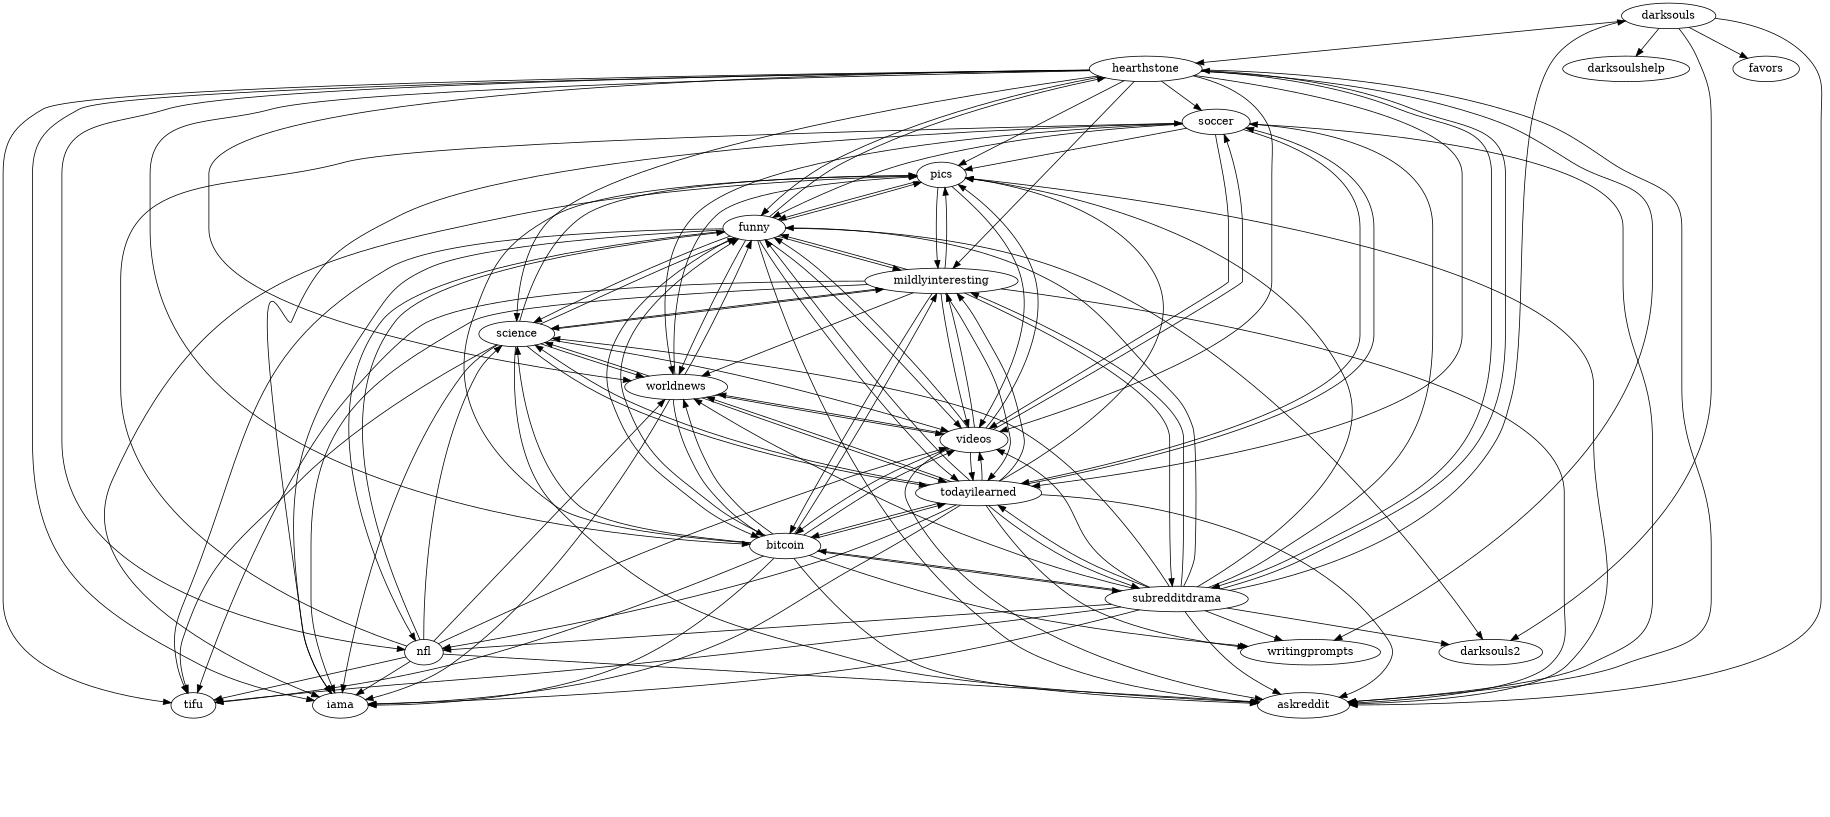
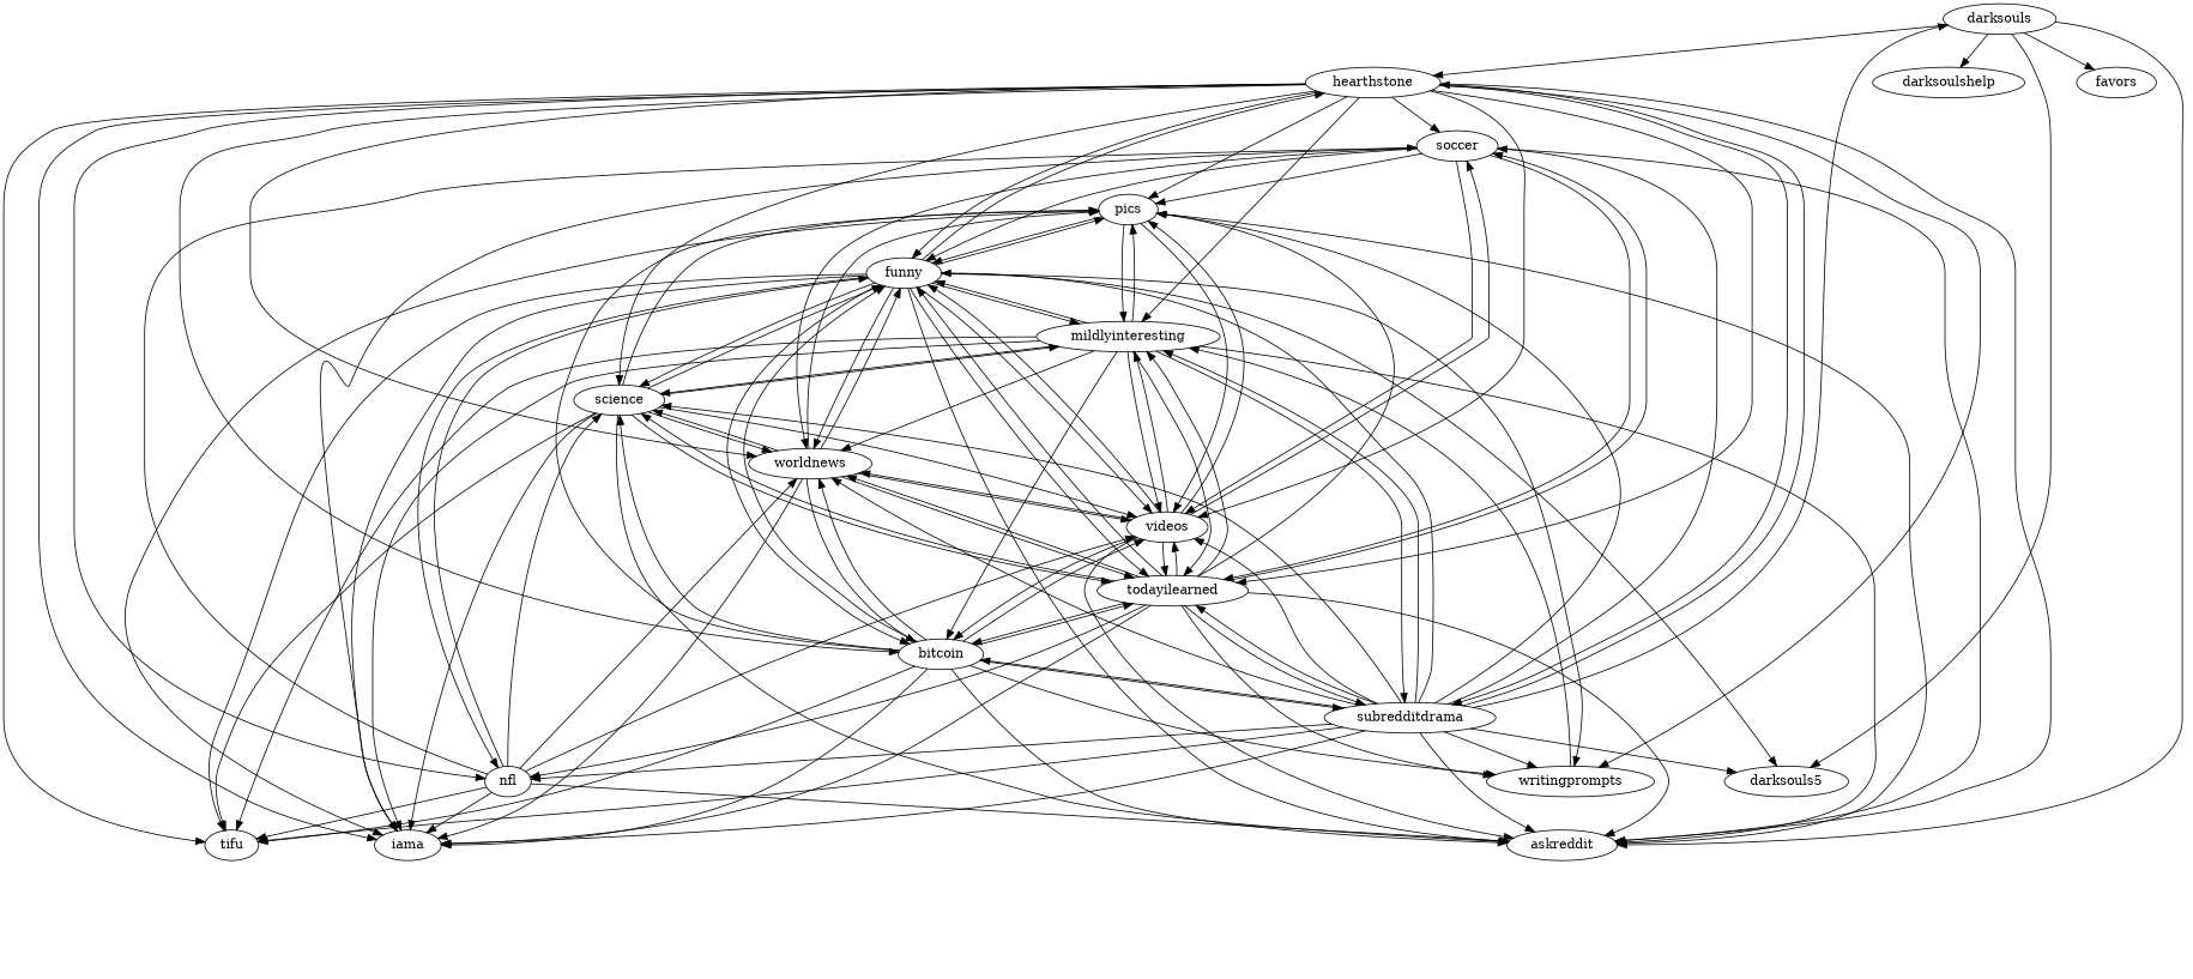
  digraph {
    fontsize=24
    label="\n \n"
    splines=true
    node [shape=ellipse]
    n1 [height=0.3 label=darksouls width=0.3]
    n2 [height=0.3 label=askreddit width=0.3]
    n3 [height=0.3 label=hearthstone width=0.3]
    n4 [height=0.3 label=darksoulshelp width=0.3]
-   n5 [height=0.3 label=darksouls2 width=0.3]
+   n5 [height=0.3 label=darksouls5 width=0.3]
    n6 [height=0.3 label=favors width=0.3]
    n7 [height=0.3 label=soccer width=0.3]
    n8 [height=0.3 label=tifu width=0.3]
    n9 [height=0.3 label=pics width=0.3]
    n10 [height=0.3 label=funny width=0.3]
    n11 [height=0.3 label=bitcoin width=0.3]
    n12 [height=0.3 label=subredditdrama width=0.3]
    n13 [height=0.3 label=nfl width=0.3]
    n14 [height=0.3 label=todayilearned width=0.3]
    n15 [height=0.3 label=writingprompts width=0.3]
    n16 [height=0.3 label=iama width=0.3]
    n17 [height=0.3 label=videos width=0.3]
    n18 [height=0.3 label=worldnews width=0.3]
    n19 [height=0.3 label=science width=0.3]
    n20 [height=0.3 label=mildlyinteresting width=0.3]
    n1 -> n2
    n1 -> n3
    n1 -> n4
    n1 -> n5
    n1 -> n6
    n3 -> n2
    n3 -> n7
    n3 -> n8
    n3 -> n9
    n3 -> n10
    n3 -> n11
    n3 -> n12
    n3 -> n13
    n3 -> n14
    n3 -> n15
    n3 -> n16
    n3 -> n17
    n3 -> n18
    n3 -> n19
    n3 -> n20
    n7 -> n2
    n7 -> n9
    n7 -> n10
    n7 -> n14
    n7 -> n16
    n7 -> n17
    n7 -> n18
    n9 -> n2
    n9 -> n10
    n9 -> n16
    n9 -> n17
    n9 -> n20
    n10 -> n2
    n10 -> n3
    n10 -> n5
    n10 -> n8
    n10 -> n9
    n10 -> n11
    n10 -> n13
    n10 -> n14
+   n10 -> n15
    n10 -> n16
    n10 -> n17
    n10 -> n18
    n10 -> n19
    n10 -> n20
    n11 -> n2
    n11 -> n8
    n11 -> n9
    n11 -> n10
    n11 -> n12
    n11 -> n14
    n11 -> n15
    n11 -> n16
    n11 -> n17
    n11 -> n18
    n11 -> n19
-   n11 -> n20
+   n15 -> n20
    n12 -> n1
    n12 -> n2
    n12 -> n3
    n12 -> n5
    n12 -> n7
    n12 -> n8
    n12 -> n9
    n12 -> n10
    n12 -> n11
    n12 -> n13
    n12 -> n14
    n12 -> n15
    n12 -> n16
    n12 -> n17
    n12 -> n18
    n12 -> n19
    n12 -> n20
    n13 -> n2
    n13 -> n7
    n13 -> n8
    n13 -> n10
    n13 -> n16
    n13 -> n17
    n13 -> n18
    n13 -> n19
    n14 -> n2
    n14 -> n7
    n14 -> n9
    n14 -> n10
    n14 -> n11
    n14 -> n12
    n14 -> n13
    n14 -> n15
    n14 -> n16
    n14 -> n17
    n14 -> n18
    n14 -> n19
    n14 -> n20
    n17 -> n2
    n17 -> n7
    n17 -> n9
    n17 -> n10
    n17 -> n11
    n17 -> n14
    n17 -> n18
    n17 -> n20
    n18 -> n9
    n18 -> n10
    n18 -> n11
    n18 -> n14
    n18 -> n16
    n18 -> n17
    n18 -> n19
    n19 -> n2
    n19 -> n8
    n19 -> n9
    n19 -> n10
    n19 -> n14
    n19 -> n16
    n19 -> n17
    n19 -> n18
    n19 -> n20
    n20 -> n2
    n20 -> n8
    n20 -> n9
    n20 -> n10
    n20 -> n11
    n20 -> n12
    n20 -> n14
    n20 -> n16
    n20 -> n17
    n20 -> n18
    n20 -> n19
  }
